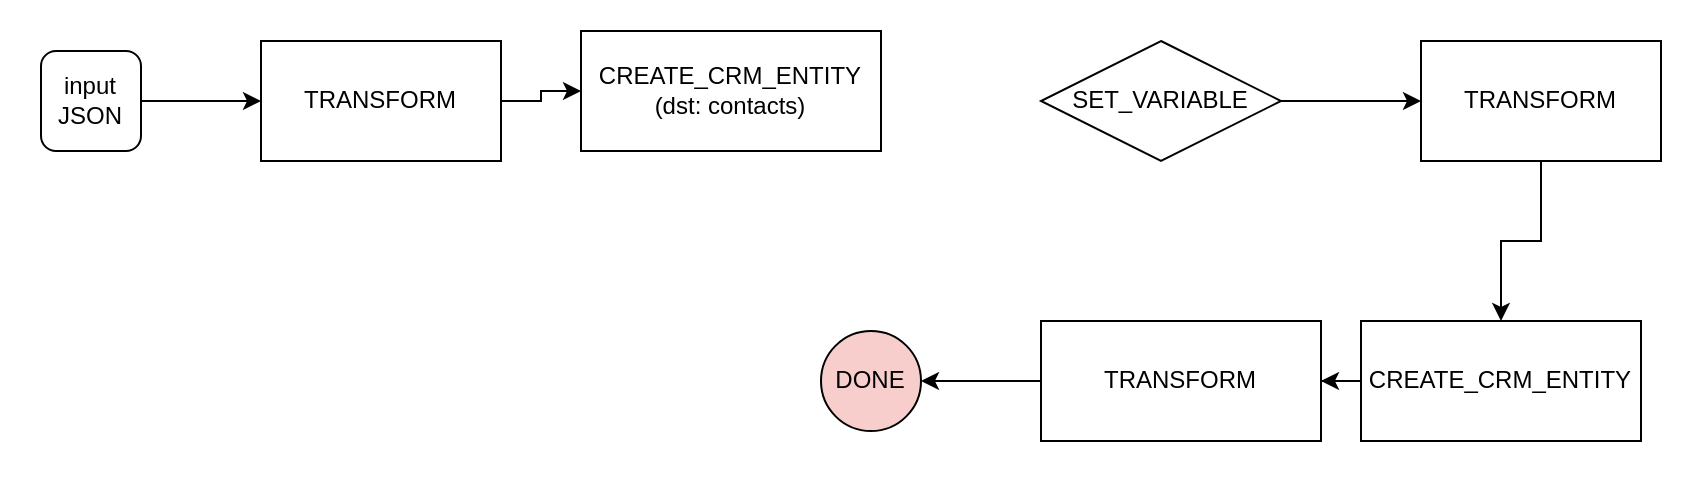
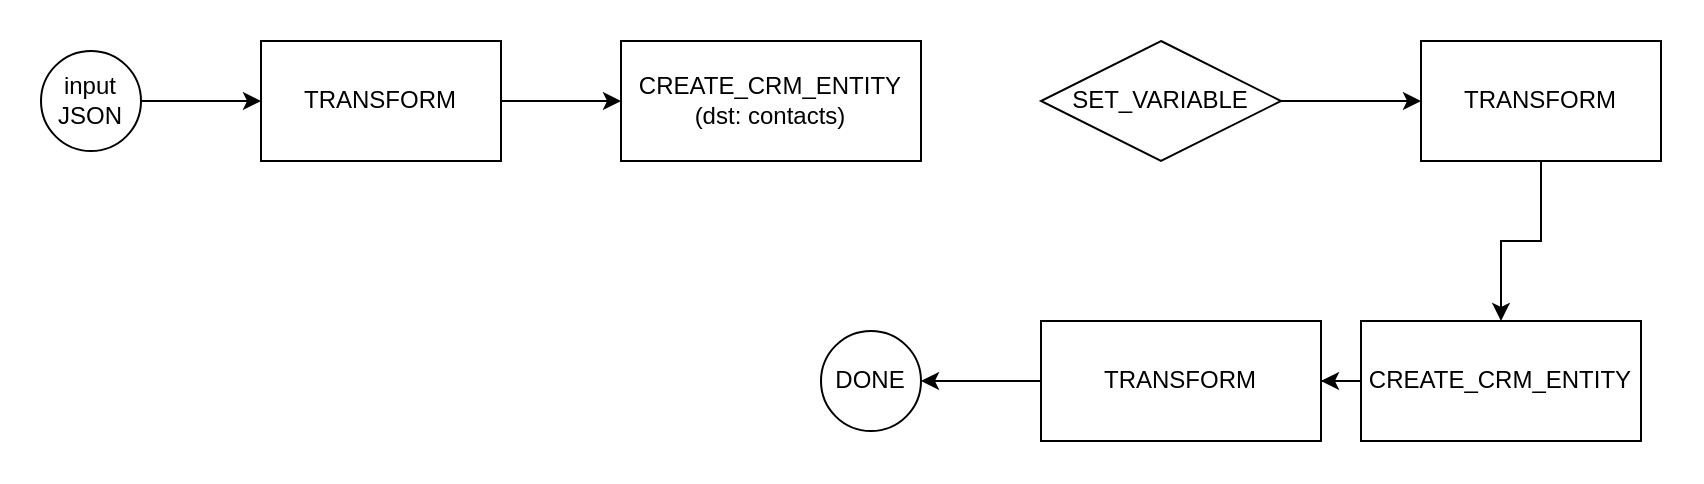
  <mxCell id="0" />
  <mxCell id="1" parent="0" />
  <mxCell id="2" style="edgeStyle=orthogonalEdgeStyle;rounded=0;orthogonalLoop=1;jettySize=auto;html=1;entryX=0;entryY=0.5;entryDx=0;entryDy=0;" edge="1" parent="1" source="3" target="4"><mxGeometry relative="1" as="geometry" /></mxCell>
  <mxCell id="3" value="TRANSFORM" style="rounded=0;whiteSpace=wrap;html=1;" parent="1" vertex="1"><mxGeometry x="130" y="20" width="120" height="60" as="geometry" /></mxCell>
- <mxCell id="4" value="CREATE_CRM_ENTITY&lt;br&gt;(dst: contacts)" style="rounded=0;whiteSpace=wrap;html=1;" parent="1" vertex="1"><mxGeometry x="290" y="15" width="150" height="60" as="geometry" /></mxCell>
+ <mxCell id="4" value="CREATE_CRM_ENTITY&lt;br&gt;(dst: contacts)" style="rounded=0;whiteSpace=wrap;html=1;" parent="1" vertex="1"><mxGeometry x="310" y="20" width="150" height="60" as="geometry" /></mxCell>
  <mxCell id="5" value="" style="edgeStyle=orthogonalEdgeStyle;rounded=0;orthogonalLoop=1;jettySize=auto;html=1;" parent="1" source="6" target="9" edge="1"><mxGeometry relative="1" as="geometry" /></mxCell>
  <mxCell id="6" value="SET_VARIABLE" style="rhombus;whiteSpace=wrap;html=1;" parent="1" vertex="1"><mxGeometry x="520" y="20" width="120" height="60" as="geometry" /></mxCell>
  <mxCell id="7" style="edgeStyle=orthogonalEdgeStyle;rounded=0;orthogonalLoop=1;jettySize=auto;html=1;entryX=0;entryY=0.5;entryDx=0;entryDy=0;exitX=1;exitY=0.5;exitDx=0;exitDy=0;" parent="1" source="15" target="3" edge="1"><mxGeometry relative="1" as="geometry"><mxPoint x="90" y="50" as="sourcePoint" /></mxGeometry></mxCell>
  <mxCell id="8" value="" style="edgeStyle=orthogonalEdgeStyle;rounded=0;orthogonalLoop=1;jettySize=auto;html=1;" parent="1" source="9" target="11" edge="1"><mxGeometry relative="1" as="geometry" /></mxCell>
  <mxCell id="9" value="TRANSFORM" style="rounded=0;whiteSpace=wrap;html=1;" parent="1" vertex="1"><mxGeometry x="710" y="20" width="120" height="60" as="geometry" /></mxCell>
  <mxCell id="10" value="" style="edgeStyle=orthogonalEdgeStyle;rounded=0;orthogonalLoop=1;jettySize=auto;html=1;" parent="1" source="11" target="13" edge="1"><mxGeometry relative="1" as="geometry" /></mxCell>
  <mxCell id="11" value="CREATE_CRM_ENTITY" style="rounded=0;whiteSpace=wrap;html=1;" parent="1" vertex="1"><mxGeometry x="680" y="160" width="140" height="60" as="geometry" /></mxCell>
  <mxCell id="12" style="edgeStyle=orthogonalEdgeStyle;rounded=0;orthogonalLoop=1;jettySize=auto;html=1;entryX=1;entryY=0.5;entryDx=0;entryDy=0;" parent="1" source="13" target="14" edge="1"><mxGeometry relative="1" as="geometry" /></mxCell>
  <mxCell id="13" value="TRANSFORM" style="rounded=0;whiteSpace=wrap;html=1;" parent="1" vertex="1"><mxGeometry x="520" y="160" width="140" height="60" as="geometry" /></mxCell>
- <mxCell id="14" value="DONE" style="ellipse;whiteSpace=wrap;html=1;aspect=fixed;fillColor=#f8cecc;" parent="1" vertex="1"><mxGeometry x="410" y="165" width="50" height="50" as="geometry" /></mxCell>
- <mxCell id="15" value="input&lt;br&gt;JSON" style="whiteSpace=wrap;html=1;aspect=fixed;rounded=1;" parent="1" vertex="1"><mxGeometry x="20" y="25" width="50" height="50" as="geometry" /></mxCell>
+ <mxCell id="14" value="DONE" style="ellipse;whiteSpace=wrap;html=1;aspect=fixed;" parent="1" vertex="1"><mxGeometry x="410" y="165" width="50" height="50" as="geometry" /></mxCell>
+ <mxCell id="15" value="input&lt;br&gt;JSON" style="ellipse;whiteSpace=wrap;html=1;aspect=fixed;" parent="1" vertex="1"><mxGeometry x="20" y="25" width="50" height="50" as="geometry" /></mxCell>
